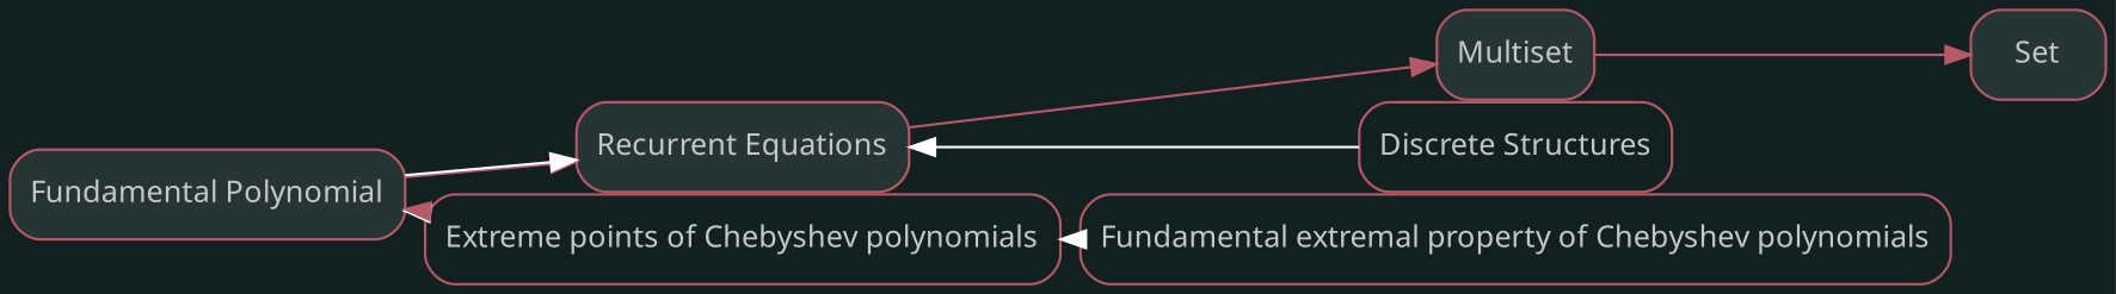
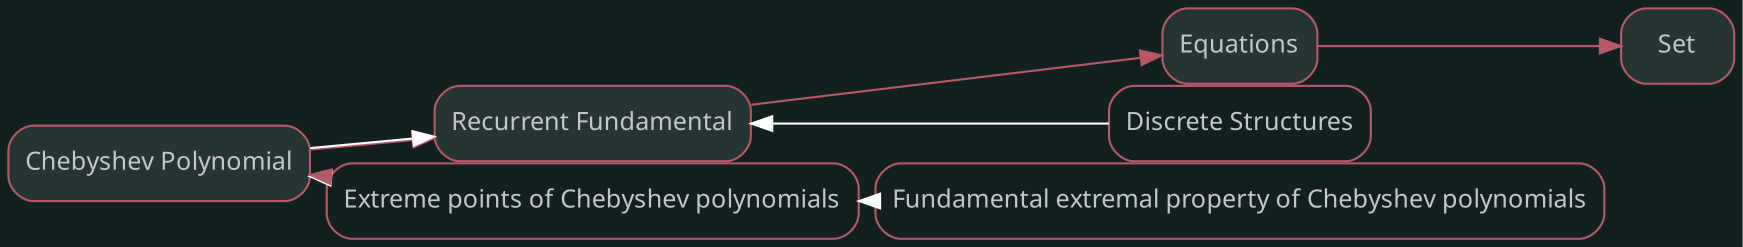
  digraph {
    bgcolor="#132020"
    nodesep=0
    rankdir=LR
    ranksep=0
    node [color="#b75867" fillcolor="#273434" fontcolor="#c4c7c7" fontname=sans fontsize="12px" labelfontname=sans shape=rectangle style="rounded,filled"]
    edge [color="#b75867"]
-   n1 [label="Fundamental Polynomial"]
-   n2 [label="Recurrent Equations"]
+   n1 [label="Chebyshev Polynomial"]
+   n2 [label="Recurrent Fundamental"]
    n3 [fillcolor="#FFFFFF" label="Extreme points of Chebyshev polynomials" style=rounded]
    n4 [fillcolor="#FFFFFF" label="Fundamental extremal property of Chebyshev polynomials" style=rounded]
    n5 [label=Set]
-   n6 [label=Multiset]
+   n6 [label=Equations]
    n7 [fillcolor="#FFFFFF" label="Discrete Structures" style=rounded]
    subgraph sub_1 {
      n1
      n2
    }
    subgraph sub_2 {
      n3
      n4
    }
    subgraph sub_3 {
      n1
      n3
    }
    subgraph sub_4 {
      n2
      n5
      n6
    }
    subgraph sub_5 {
      n1
      n2
      n7
    }
    subgraph sub_6 {
      n1
      n3
    }
    n1 -> n2
    n1 -> n3 [color="#FFFFFF" dir=back]
    n2 -> n1 [color="#FFFFFF" dir=back]
    n2 -> n6
    n2 -> n7 [color="#FFFFFF" dir=back]
    n3 -> n1
    n3 -> n4 [color="#FFFFFF" dir=back]
    n6 -> n5
  }
